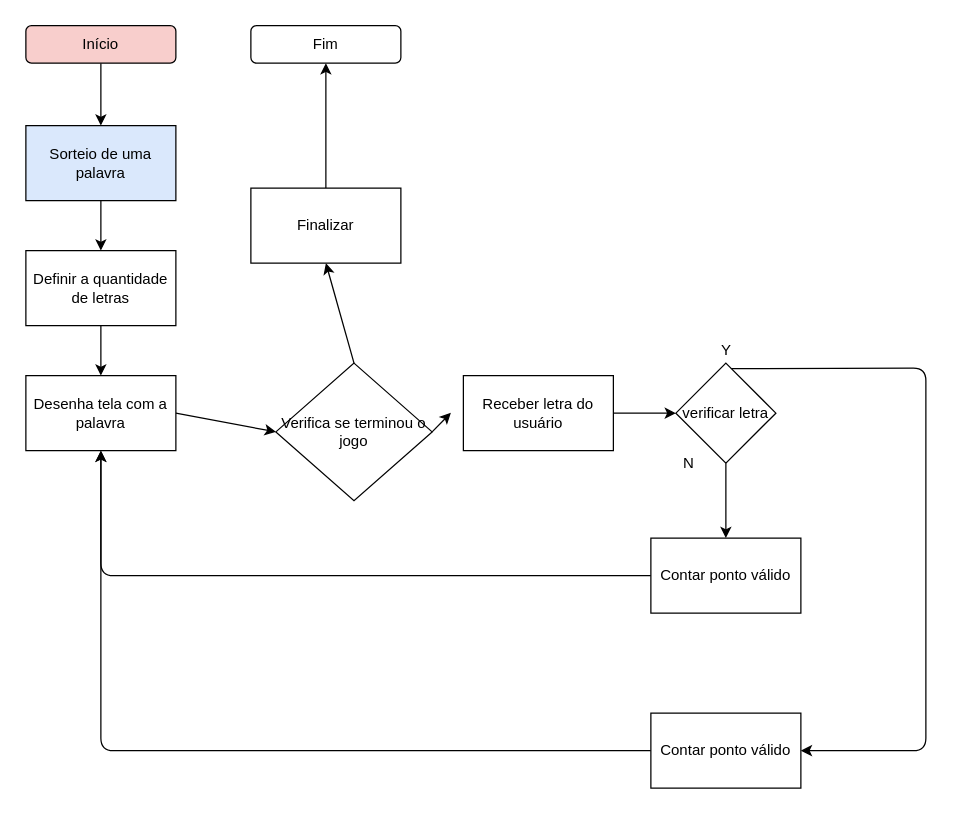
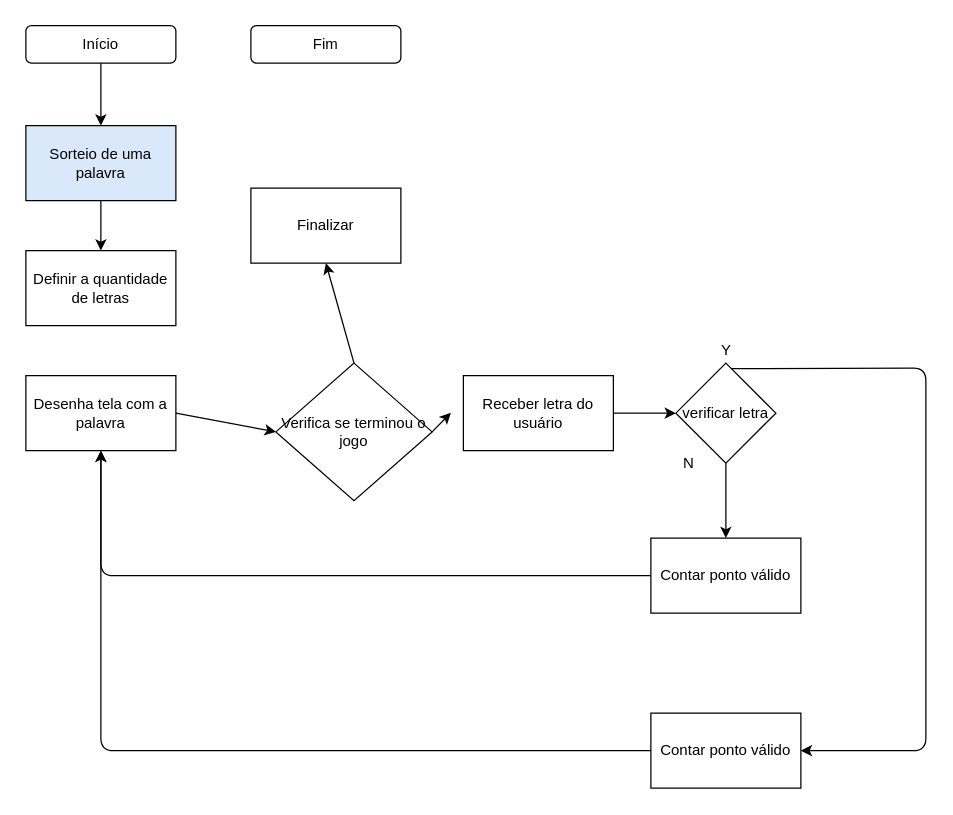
  <mxCell id="0" />
  <mxCell id="1" parent="0" />
  <mxCell id="2" style="edgeStyle=none;html=1;exitX=0.5;exitY=1;exitDx=0;exitDy=0;entryX=0.5;entryY=0;entryDx=0;entryDy=0;" edge="1" parent="1" source="3" target="8"><mxGeometry relative="1" as="geometry" /></mxCell>
  <mxCell id="3" value="Sorteio de uma palavra" style="rounded=0;whiteSpace=wrap;html=1;fillColor=#dae8fc;" vertex="1" parent="1"><mxGeometry x="20" y="100" width="120" height="60" as="geometry" /></mxCell>
  <mxCell id="4" style="edgeStyle=none;html=1;entryX=1;entryY=0.5;entryDx=0;entryDy=0;exitX=0.391;exitY=1.224;exitDx=0;exitDy=0;exitPerimeter=0;" edge="1" parent="1" source="15" target="14"><mxGeometry relative="1" as="geometry"><mxPoint x="580" y="340" as="sourcePoint" /><Array as="points"><mxPoint x="740" y="294" /><mxPoint x="740" y="600" /></Array></mxGeometry></mxCell>
  <mxCell id="5" style="edgeStyle=none;html=1;exitX=0.5;exitY=1;exitDx=0;exitDy=0;entryX=0.5;entryY=0;entryDx=0;entryDy=0;" edge="1" parent="1" source="6" target="23"><mxGeometry relative="1" as="geometry" /></mxCell>
  <mxCell id="6" value="verificar letra" style="rhombus;whiteSpace=wrap;html=1;" vertex="1" parent="1"><mxGeometry x="540" y="290" width="80" height="80" as="geometry" /></mxCell>
- <mxCell id="7" style="edgeStyle=none;html=1;exitX=0.5;exitY=1;exitDx=0;exitDy=0;" edge="1" parent="1" source="8" target="10"><mxGeometry relative="1" as="geometry" /></mxCell>
  <mxCell id="8" value="Definir a quantidade de letras" style="rounded=0;whiteSpace=wrap;html=1;" vertex="1" parent="1"><mxGeometry x="20" y="200" width="120" height="60" as="geometry" /></mxCell>
  <mxCell id="9" style="edgeStyle=none;html=1;exitX=1;exitY=0.5;exitDx=0;exitDy=0;entryX=0;entryY=0.5;entryDx=0;entryDy=0;" edge="1" parent="1" source="10" target="19"><mxGeometry relative="1" as="geometry" /></mxCell>
  <mxCell id="10" value="Desenha tela com a palavra" style="rounded=0;whiteSpace=wrap;html=1;" vertex="1" parent="1"><mxGeometry x="20" y="300" width="120" height="60" as="geometry" /></mxCell>
  <mxCell id="11" style="edgeStyle=none;html=1;exitX=1;exitY=0.5;exitDx=0;exitDy=0;" edge="1" parent="1" source="12" target="6"><mxGeometry relative="1" as="geometry" /></mxCell>
  <mxCell id="12" value="Receber letra do usuário&lt;br&gt;" style="rounded=0;whiteSpace=wrap;html=1;" vertex="1" parent="1"><mxGeometry x="370" y="300" width="120" height="60" as="geometry" /></mxCell>
  <mxCell id="13" style="edgeStyle=none;html=1;exitX=0;exitY=0.5;exitDx=0;exitDy=0;entryX=0.5;entryY=1;entryDx=0;entryDy=0;" edge="1" parent="1" source="14" target="10"><mxGeometry relative="1" as="geometry"><mxPoint x="80" y="410" as="targetPoint" /><Array as="points"><mxPoint x="80" y="600" /></Array></mxGeometry></mxCell>
  <mxCell id="14" value="Contar ponto válido" style="rounded=0;whiteSpace=wrap;html=1;" vertex="1" parent="1"><mxGeometry x="520" y="570" width="120" height="60" as="geometry" /></mxCell>
  <mxCell id="15" value="Y" style="text;html=1;resizable=0;autosize=1;align=center;verticalAlign=middle;points=[];fillColor=none;strokeColor=none;rounded=0;" vertex="1" parent="1"><mxGeometry x="570" y="270" width="20" height="20" as="geometry" /></mxCell>
  <mxCell id="16" value="N" style="text;html=1;resizable=0;autosize=1;align=center;verticalAlign=middle;points=[];fillColor=none;strokeColor=none;rounded=0;" vertex="1" parent="1"><mxGeometry x="540" y="360" width="20" height="20" as="geometry" /></mxCell>
  <mxCell id="17" style="edgeStyle=none;html=1;exitX=0.5;exitY=0;exitDx=0;exitDy=0;entryX=0.5;entryY=1;entryDx=0;entryDy=0;" edge="1" parent="1" source="19" target="21"><mxGeometry relative="1" as="geometry" /></mxCell>
  <mxCell id="18" style="edgeStyle=none;html=1;exitX=1;exitY=0.5;exitDx=0;exitDy=0;" edge="1" parent="1" source="19"><mxGeometry relative="1" as="geometry"><mxPoint x="360" y="329.765" as="targetPoint" /></mxGeometry></mxCell>
  <mxCell id="19" value="Verifica se terminou o jogo" style="rhombus;whiteSpace=wrap;html=1;" vertex="1" parent="1"><mxGeometry x="220" y="290" width="125" height="110" as="geometry" /></mxCell>
- <mxCell id="20" style="edgeStyle=none;html=1;entryX=0.5;entryY=1;entryDx=0;entryDy=0;" edge="1" parent="1" source="21" target="26"><mxGeometry relative="1" as="geometry" /></mxCell>
  <mxCell id="21" value="Finalizar" style="rounded=0;whiteSpace=wrap;html=1;" vertex="1" parent="1"><mxGeometry x="200" y="150" width="120" height="60" as="geometry" /></mxCell>
  <mxCell id="22" style="edgeStyle=none;html=1;exitX=0;exitY=0.5;exitDx=0;exitDy=0;" edge="1" parent="1" source="23"><mxGeometry relative="1" as="geometry"><mxPoint x="80" y="360" as="targetPoint" /><Array as="points"><mxPoint x="80" y="460" /></Array></mxGeometry></mxCell>
  <mxCell id="23" value="Contar ponto válido" style="rounded=0;whiteSpace=wrap;html=1;" vertex="1" parent="1"><mxGeometry x="520" y="430" width="120" height="60" as="geometry" /></mxCell>
  <mxCell id="24" style="edgeStyle=none;html=1;entryX=0.5;entryY=0;entryDx=0;entryDy=0;" edge="1" parent="1" source="25" target="3"><mxGeometry relative="1" as="geometry" /></mxCell>
- <mxCell id="25" value="Início" style="rounded=1;whiteSpace=wrap;html=1;fillColor=#f8cecc;" vertex="1" parent="1"><mxGeometry x="20" y="20" width="120" height="30" as="geometry" /></mxCell>
+ <mxCell id="25" value="Início" style="rounded=1;whiteSpace=wrap;html=1;" vertex="1" parent="1"><mxGeometry x="20" y="20" width="120" height="30" as="geometry" /></mxCell>
  <mxCell id="26" value="Fim" style="rounded=1;whiteSpace=wrap;html=1;" vertex="1" parent="1"><mxGeometry x="200" y="20" width="120" height="30" as="geometry" /></mxCell>
